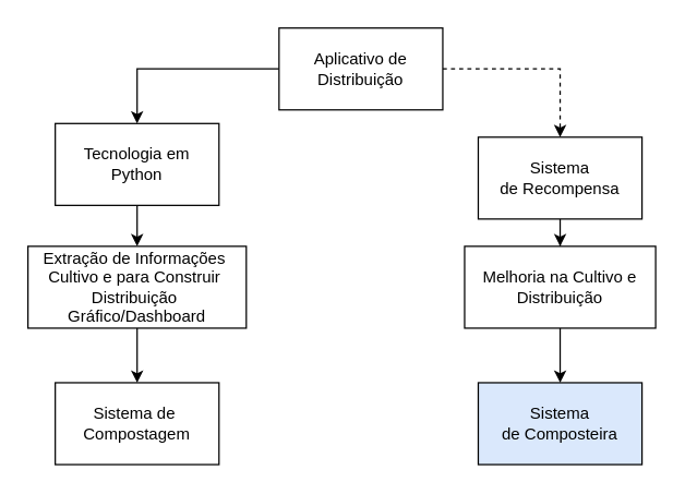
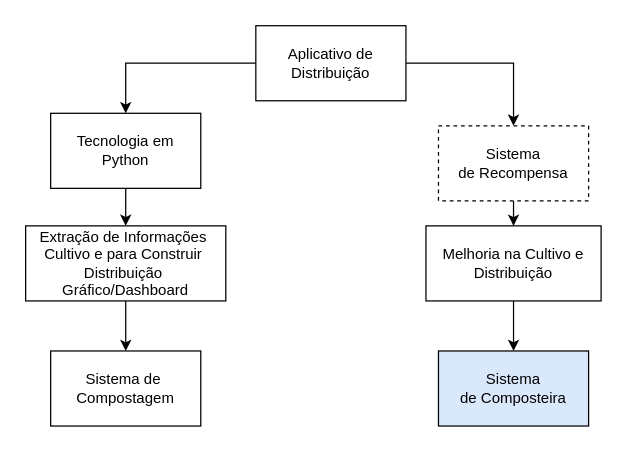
  <mxCell id="0" />
  <mxCell id="1" parent="0" />
  <mxCell id="2" value="" style="edgeStyle=orthogonalEdgeStyle;rounded=0;orthogonalLoop=1;jettySize=auto;html=1;" edge="1" parent="1" source="4" target="7"><mxGeometry relative="1" as="geometry" /></mxCell>
- <mxCell id="3" value="" style="edgeStyle=orthogonalEdgeStyle;rounded=0;orthogonalLoop=1;jettySize=auto;html=1;dashed=1;" edge="1" parent="1" source="4" target="12"><mxGeometry relative="1" as="geometry" /></mxCell>
+ <mxCell id="3" value="" style="edgeStyle=orthogonalEdgeStyle;rounded=0;orthogonalLoop=1;jettySize=auto;html=1;" edge="1" parent="1" source="4" target="12"><mxGeometry relative="1" as="geometry" /></mxCell>
  <mxCell id="4" value="Aplicativo de Distribuição" style="rounded=0;whiteSpace=wrap;html=1;" vertex="1" parent="1"><mxGeometry x="204" y="20" width="120" height="60" as="geometry" /></mxCell>
  <mxCell id="5" value="Sistema de&amp;nbsp;Composteira" style="rounded=0;whiteSpace=wrap;html=1;fillColor=#dae8fc;" vertex="1" parent="1"><mxGeometry x="350" y="280" width="120" height="60" as="geometry" /></mxCell>
  <mxCell id="6" value="" style="edgeStyle=orthogonalEdgeStyle;rounded=0;orthogonalLoop=1;jettySize=auto;html=1;" edge="1" parent="1" source="7" target="14"><mxGeometry relative="1" as="geometry" /></mxCell>
  <mxCell id="7" value=" Tecnologia em Python" style="rounded=0;whiteSpace=wrap;html=1;" vertex="1" parent="1"><mxGeometry x="40" y="90" width="120" height="60" as="geometry" /></mxCell>
  <mxCell id="8" value="" style="edgeStyle=orthogonalEdgeStyle;rounded=0;orthogonalLoop=1;jettySize=auto;html=1;" edge="1" parent="1" source="9" target="5"><mxGeometry relative="1" as="geometry" /></mxCell>
  <mxCell id="9" value="Melhoria na&amp;nbsp;Cultivo e Distribuição" style="rounded=0;whiteSpace=wrap;html=1;" vertex="1" parent="1"><mxGeometry x="340" y="180" width="140" height="60" as="geometry" /></mxCell>
  <mxCell id="10" value="Sistema de&amp;nbsp; Compostagem" style="rounded=0;whiteSpace=wrap;html=1;" vertex="1" parent="1"><mxGeometry x="40" y="280" width="120" height="60" as="geometry" /></mxCell>
  <mxCell id="11" value="" style="edgeStyle=orthogonalEdgeStyle;rounded=0;orthogonalLoop=1;jettySize=auto;html=1;" edge="1" parent="1" source="12" target="9"><mxGeometry relative="1" as="geometry" /></mxCell>
- <mxCell id="12" value=" Sistema de&amp;nbsp;Recompensa" style="rounded=0;whiteSpace=wrap;html=1;" vertex="1" parent="1"><mxGeometry x="350" y="100" width="120" height="60" as="geometry" /></mxCell>
+ <mxCell id="12" value=" Sistema de&amp;nbsp;Recompensa" style="rounded=0;whiteSpace=wrap;html=1;dashed=1;" vertex="1" parent="1"><mxGeometry x="350" y="100" width="120" height="60" as="geometry" /></mxCell>
  <mxCell id="13" value="" style="edgeStyle=orthogonalEdgeStyle;rounded=0;orthogonalLoop=1;jettySize=auto;html=1;" edge="1" parent="1" source="14" target="10"><mxGeometry relative="1" as="geometry" /></mxCell>
  <mxCell id="14" value="Extração de Informações&amp;nbsp; Cultivo e para Construir&amp;nbsp; Distribuição&amp;nbsp; Gráfico/Dashboard" style="rounded=0;whiteSpace=wrap;html=1;" vertex="1" parent="1"><mxGeometry x="20" y="180" width="160" height="60" as="geometry" /></mxCell>
